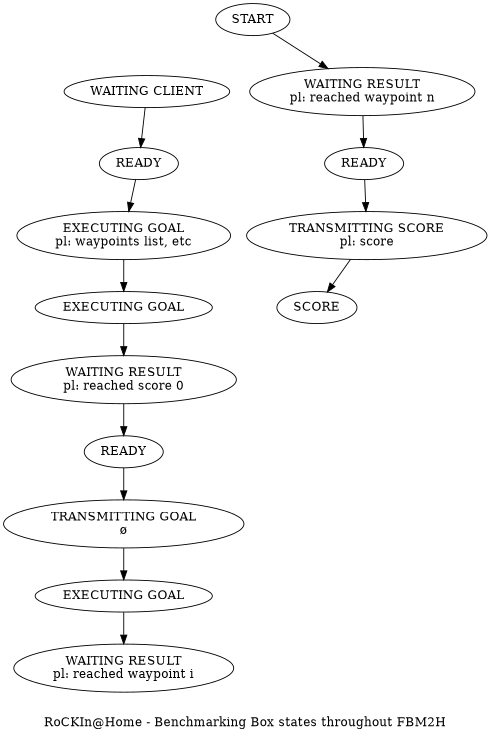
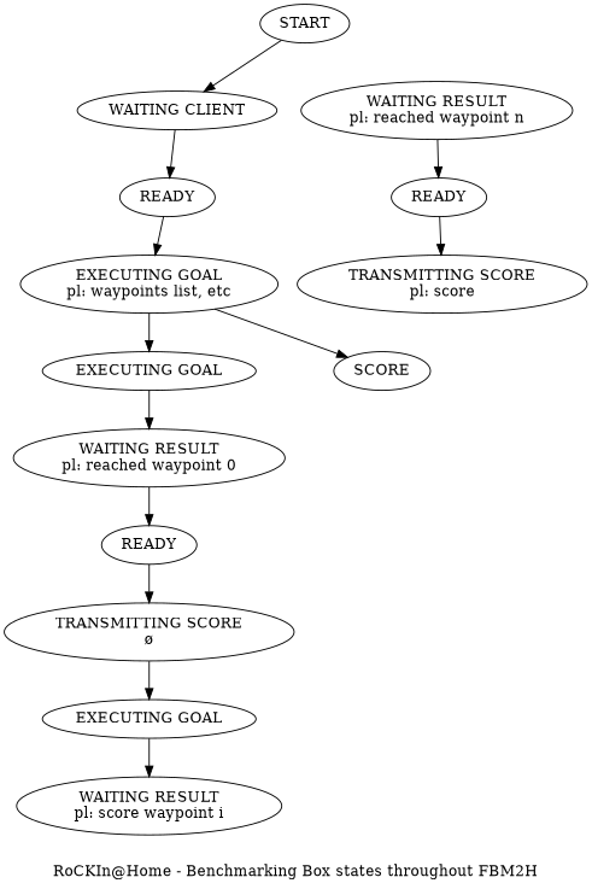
  digraph {
    label="RoCKIn@Home - Benchmarking Box states throughout FBM2H"
    rankdir=TD
    node [shape=oval]
    edge [weight=10]
    n1 [label=START]
    n2 [label="WAITING CLIENT"]
    n3 [label=READY]
    n4 [label="EXECUTING GOAL\npl: waypoints list, etc"]
    n5 [label="EXECUTING GOAL"]
-   n6 [label="WAITING RESULT\npl: reached score 0"]
+   n6 [label="WAITING RESULT\npl: reached waypoint 0"]
    n7 [label=READY]
-   n8 [label="TRANSMITTING GOAL\nø"]
+   n8 [label="TRANSMITTING SCORE\nø"]
    n9 [label="EXECUTING GOAL"]
-   n10 [label="WAITING RESULT\npl: reached waypoint i"]
+   n10 [label="WAITING RESULT\npl: score waypoint i"]
    n11 [label="WAITING RESULT\npl: reached waypoint n"]
    n12 [label=READY]
    n13 [label="TRANSMITTING SCORE\npl: score"]
    n14 [label=SCORE]
    subgraph sub_1 {
      label="start up"
      n1
      n2
    }
-   n1 -> n11 [width=2]
+   n1 -> n2 [width=2]
    n2 -> n3 [width=2]
    n3 -> n4 [width=2]
    n4 -> n5 [width=2]
    n5 -> n6 [width=2]
    n6 -> n7 [width=2]
    n7 -> n8 [width=2]
    n8 -> n9 [width=2]
    n9 -> n10 [width=2]
    n11 -> n12 [width=2]
    n12 -> n13 [width=2]
-   n13 -> n14 [width=2]
+   n4 -> n14 [width=2]
  }
